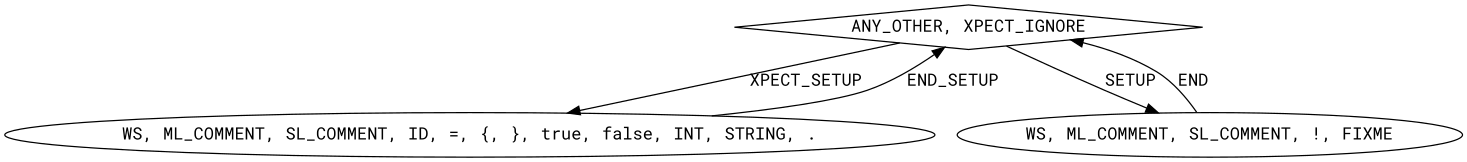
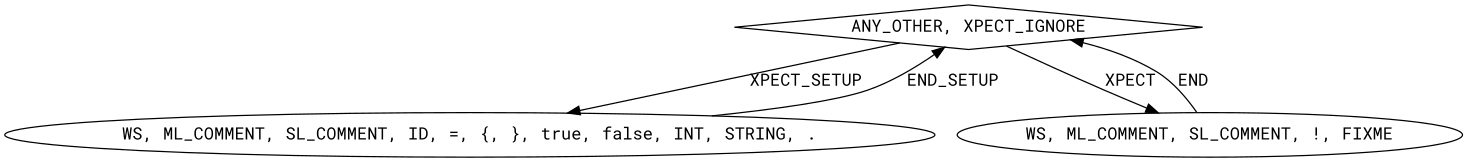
  digraph {
    fontname="Roboto Mono"
    node [fontname="Roboto Mono"]
    edge [fontname="Roboto Mono"]
    n1 [label="ANY_OTHER, XPECT_IGNORE" shape=diamond]
    n2 [label="WS, ML_COMMENT, SL_COMMENT, ID, =, {, }, true, false, INT, STRING, ."]
    n3 [label="WS, ML_COMMENT, SL_COMMENT, !, FIXME"]
    n1 -> n2 [label=XPECT_SETUP]
-   n1 -> n3 [label=SETUP]
+   n1 -> n3 [label=XPECT]
    n2 -> n1 [label=END_SETUP]
    n3 -> n1 [label=END]
  }
